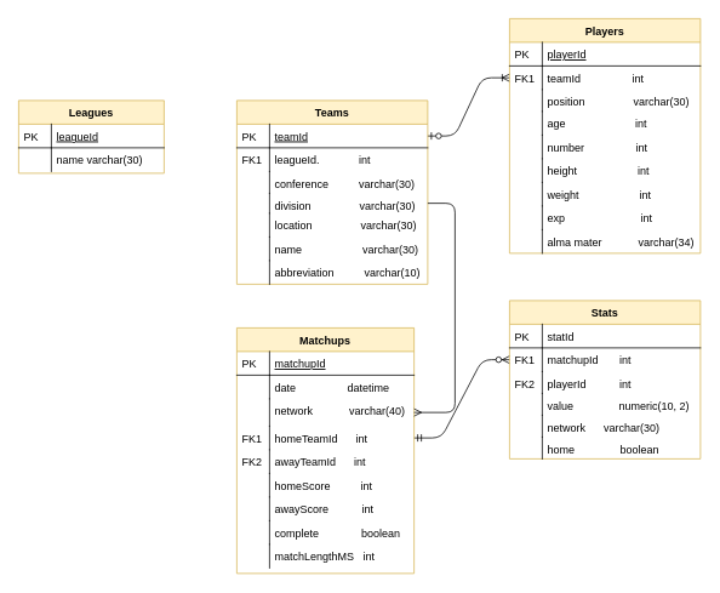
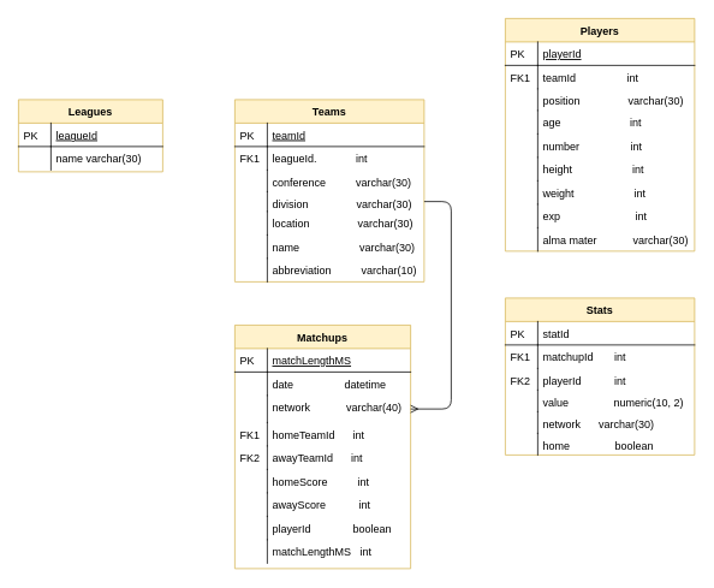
  <mxCell id="0" />
  <mxCell id="1" parent="0" />
  <mxCell id="2" value="Leagues" style="swimlane;fontStyle=1;childLayout=stackLayout;horizontal=1;startSize=26;horizontalStack=0;resizeParent=1;resizeLast=0;collapsible=1;marginBottom=0;rounded=0;shadow=0;strokeWidth=1;fillColor=#fff2cc;strokeColor=#d6b656;" parent="1" vertex="1"><mxGeometry x="20" y="110" width="160" height="80" as="geometry"><mxRectangle x="20" y="80" width="160" height="26" as="alternateBounds" /></mxGeometry></mxCell>
  <mxCell id="3" value="leagueId" style="shape=partialRectangle;top=0;left=0;right=0;bottom=1;align=left;verticalAlign=top;fillColor=none;spacingLeft=40;spacingRight=4;overflow=hidden;rotatable=0;points=[[0,0.5],[1,0.5]];portConstraint=eastwest;dropTarget=0;rounded=0;shadow=0;strokeWidth=1;fontStyle=4" parent="2" vertex="1"><mxGeometry y="26" width="160" height="26" as="geometry" /></mxCell>
  <mxCell id="4" value="PK" style="shape=partialRectangle;top=0;left=0;bottom=0;fillColor=none;align=left;verticalAlign=top;spacingLeft=4;spacingRight=4;overflow=hidden;rotatable=0;points=[];portConstraint=eastwest;part=1;" parent="3" vertex="1" connectable="0"><mxGeometry width="36" height="26" as="geometry" /></mxCell>
  <mxCell id="5" value="name varchar(30)" style="shape=partialRectangle;top=0;left=0;right=0;bottom=0;align=left;verticalAlign=top;fillColor=none;spacingLeft=40;spacingRight=4;overflow=hidden;rotatable=0;points=[[0,0.5],[1,0.5]];portConstraint=eastwest;dropTarget=0;rounded=0;shadow=0;strokeWidth=1;" parent="2" vertex="1"><mxGeometry y="52" width="160" height="26" as="geometry" /></mxCell>
  <mxCell id="6" value="" style="shape=partialRectangle;top=0;left=0;bottom=0;fillColor=none;align=left;verticalAlign=top;spacingLeft=4;spacingRight=4;overflow=hidden;rotatable=0;points=[];portConstraint=eastwest;part=1;" parent="5" vertex="1" connectable="0"><mxGeometry width="36" height="26" as="geometry" /></mxCell>
- <mxCell id="7" value="" style="edgeStyle=entityRelationEdgeStyle;fontSize=12;html=1;endArrow=ERoneToMany;startArrow=ERzeroToOne;entryX=0;entryY=0.5;entryDx=0;entryDy=0;exitX=1;exitY=0.5;exitDx=0;exitDy=0;" parent="1" source="29" target="12" edge="1"><mxGeometry width="100" height="100" relative="1" as="geometry"><mxPoint x="500" y="120" as="sourcePoint" /><mxPoint x="600" y="20" as="targetPoint" /></mxGeometry></mxCell>
- <mxCell id="8" value="" style="edgeStyle=entityRelationEdgeStyle;fontSize=12;html=1;endArrow=ERzeroToMany;startArrow=ERmandOne;entryX=0;entryY=0.5;entryDx=0;entryDy=0;" parent="1" source="63" target="46" edge="1"><mxGeometry width="100" height="100" relative="1" as="geometry"><mxPoint x="491.5" y="500" as="sourcePoint" /><mxPoint x="580" y="400" as="targetPoint" /></mxGeometry></mxCell>
  <mxCell id="9" value="Players" style="swimlane;fontStyle=1;childLayout=stackLayout;horizontal=1;startSize=26;horizontalStack=0;resizeParent=1;resizeLast=0;collapsible=1;marginBottom=0;rounded=0;shadow=0;strokeWidth=1;fillColor=#fff2cc;strokeColor=#d6b656;" parent="1" vertex="1"><mxGeometry x="560" y="20" width="210" height="258" as="geometry"><mxRectangle x="260" y="80" width="160" height="26" as="alternateBounds" /></mxGeometry></mxCell>
  <mxCell id="10" value="playerId" style="shape=partialRectangle;top=0;left=0;right=0;bottom=1;align=left;verticalAlign=top;fillColor=none;spacingLeft=40;spacingRight=4;overflow=hidden;rotatable=0;points=[[0,0.5],[1,0.5]];portConstraint=eastwest;dropTarget=0;rounded=0;shadow=0;strokeWidth=1;fontStyle=4" parent="9" vertex="1"><mxGeometry y="26" width="210" height="26" as="geometry" /></mxCell>
  <mxCell id="11" value="PK" style="shape=partialRectangle;top=0;left=0;bottom=0;fillColor=none;align=left;verticalAlign=top;spacingLeft=4;spacingRight=4;overflow=hidden;rotatable=0;points=[];portConstraint=eastwest;part=1;" parent="10" vertex="1" connectable="0"><mxGeometry width="36" height="26" as="geometry" /></mxCell>
  <mxCell id="12" value="teamId                 int" style="shape=partialRectangle;top=0;left=0;right=0;bottom=0;align=left;verticalAlign=top;fillColor=none;spacingLeft=40;spacingRight=4;overflow=hidden;rotatable=0;points=[[0,0.5],[1,0.5]];portConstraint=eastwest;dropTarget=0;rounded=0;shadow=0;strokeWidth=1;" parent="9" vertex="1"><mxGeometry y="52" width="210" height="26" as="geometry" /></mxCell>
  <mxCell id="13" value="FK1" style="shape=partialRectangle;top=0;left=0;bottom=0;fillColor=none;align=left;verticalAlign=top;spacingLeft=4;spacingRight=4;overflow=hidden;rotatable=0;points=[];portConstraint=eastwest;part=1;" parent="12" vertex="1" connectable="0"><mxGeometry width="36" height="26" as="geometry" /></mxCell>
  <mxCell id="14" value="position                varchar(30)" style="shape=partialRectangle;top=0;left=0;right=0;bottom=0;align=left;verticalAlign=top;fillColor=none;spacingLeft=40;spacingRight=4;overflow=hidden;rotatable=0;points=[[0,0.5],[1,0.5]];portConstraint=eastwest;dropTarget=0;rounded=0;shadow=0;strokeWidth=1;" parent="9" vertex="1"><mxGeometry y="78" width="210" height="24" as="geometry" /></mxCell>
  <mxCell id="15" value="" style="shape=partialRectangle;top=0;left=0;bottom=0;fillColor=none;align=left;verticalAlign=top;spacingLeft=4;spacingRight=4;overflow=hidden;rotatable=0;points=[];portConstraint=eastwest;part=1;" parent="14" vertex="1" connectable="0"><mxGeometry width="36" height="24" as="geometry" /></mxCell>
  <mxCell id="16" value="age                       int" style="shape=partialRectangle;top=0;left=0;right=0;bottom=0;align=left;verticalAlign=top;fillColor=none;spacingLeft=40;spacingRight=4;overflow=hidden;rotatable=0;points=[[0,0.5],[1,0.5]];portConstraint=eastwest;dropTarget=0;rounded=0;shadow=0;strokeWidth=1;" parent="9" vertex="1"><mxGeometry y="102" width="210" height="26" as="geometry" /></mxCell>
  <mxCell id="17" value="" style="shape=partialRectangle;top=0;left=0;bottom=0;fillColor=none;align=left;verticalAlign=top;spacingLeft=4;spacingRight=4;overflow=hidden;rotatable=0;points=[];portConstraint=eastwest;part=1;" parent="16" vertex="1" connectable="0"><mxGeometry width="36" height="26" as="geometry" /></mxCell>
  <mxCell id="18" value="number                 int" style="shape=partialRectangle;top=0;left=0;right=0;bottom=0;align=left;verticalAlign=top;fillColor=none;spacingLeft=40;spacingRight=4;overflow=hidden;rotatable=0;points=[[0,0.5],[1,0.5]];portConstraint=eastwest;dropTarget=0;rounded=0;shadow=0;strokeWidth=1;" parent="9" vertex="1"><mxGeometry y="128" width="210" height="26" as="geometry" /></mxCell>
  <mxCell id="19" value="" style="shape=partialRectangle;top=0;left=0;bottom=0;fillColor=none;align=left;verticalAlign=top;spacingLeft=4;spacingRight=4;overflow=hidden;rotatable=0;points=[];portConstraint=eastwest;part=1;" parent="18" vertex="1" connectable="0"><mxGeometry width="36" height="26" as="geometry" /></mxCell>
  <mxCell id="20" value="height                    int" style="shape=partialRectangle;top=0;left=0;right=0;bottom=0;align=left;verticalAlign=top;fillColor=none;spacingLeft=40;spacingRight=4;overflow=hidden;rotatable=0;points=[[0,0.5],[1,0.5]];portConstraint=eastwest;dropTarget=0;rounded=0;shadow=0;strokeWidth=1;" parent="9" vertex="1"><mxGeometry y="154" width="210" height="26" as="geometry" /></mxCell>
  <mxCell id="21" value="" style="shape=partialRectangle;top=0;left=0;bottom=0;fillColor=none;align=left;verticalAlign=top;spacingLeft=4;spacingRight=4;overflow=hidden;rotatable=0;points=[];portConstraint=eastwest;part=1;" parent="20" vertex="1" connectable="0"><mxGeometry width="36" height="26" as="geometry" /></mxCell>
  <mxCell id="22" value="weight                    int" style="shape=partialRectangle;top=0;left=0;right=0;bottom=0;align=left;verticalAlign=top;fillColor=none;spacingLeft=40;spacingRight=4;overflow=hidden;rotatable=0;points=[[0,0.5],[1,0.5]];portConstraint=eastwest;dropTarget=0;rounded=0;shadow=0;strokeWidth=1;" parent="9" vertex="1"><mxGeometry y="180" width="210" height="26" as="geometry" /></mxCell>
  <mxCell id="23" value="" style="shape=partialRectangle;top=0;left=0;bottom=0;fillColor=none;align=left;verticalAlign=top;spacingLeft=4;spacingRight=4;overflow=hidden;rotatable=0;points=[];portConstraint=eastwest;part=1;" parent="22" vertex="1" connectable="0"><mxGeometry width="36" height="26" as="geometry" /></mxCell>
  <mxCell id="24" value="exp                         int" style="shape=partialRectangle;top=0;left=0;right=0;bottom=0;align=left;verticalAlign=top;fillColor=none;spacingLeft=40;spacingRight=4;overflow=hidden;rotatable=0;points=[[0,0.5],[1,0.5]];portConstraint=eastwest;dropTarget=0;rounded=0;shadow=0;strokeWidth=1;" parent="9" vertex="1"><mxGeometry y="206" width="210" height="26" as="geometry" /></mxCell>
  <mxCell id="25" value="" style="shape=partialRectangle;top=0;left=0;bottom=0;fillColor=none;align=left;verticalAlign=top;spacingLeft=4;spacingRight=4;overflow=hidden;rotatable=0;points=[];portConstraint=eastwest;part=1;" parent="24" vertex="1" connectable="0"><mxGeometry width="36" height="26" as="geometry" /></mxCell>
- <mxCell id="26" value="alma mater            varchar(34)" style="shape=partialRectangle;top=0;left=0;right=0;bottom=0;align=left;verticalAlign=top;fillColor=none;spacingLeft=40;spacingRight=4;overflow=hidden;rotatable=0;points=[[0,0.5],[1,0.5]];portConstraint=eastwest;dropTarget=0;rounded=0;shadow=0;strokeWidth=1;" parent="9" vertex="1"><mxGeometry y="232" width="210" height="26" as="geometry" /></mxCell>
+ <mxCell id="26" value="alma mater            varchar(30)" style="shape=partialRectangle;top=0;left=0;right=0;bottom=0;align=left;verticalAlign=top;fillColor=none;spacingLeft=40;spacingRight=4;overflow=hidden;rotatable=0;points=[[0,0.5],[1,0.5]];portConstraint=eastwest;dropTarget=0;rounded=0;shadow=0;strokeWidth=1;" parent="9" vertex="1"><mxGeometry y="232" width="210" height="26" as="geometry" /></mxCell>
  <mxCell id="27" value="" style="shape=partialRectangle;top=0;left=0;bottom=0;fillColor=none;align=left;verticalAlign=top;spacingLeft=4;spacingRight=4;overflow=hidden;rotatable=0;points=[];portConstraint=eastwest;part=1;" parent="26" vertex="1" connectable="0"><mxGeometry width="36" height="26" as="geometry" /></mxCell>
  <mxCell id="28" value="Teams" style="swimlane;fontStyle=1;childLayout=stackLayout;horizontal=1;startSize=26;horizontalStack=0;resizeParent=1;resizeLast=0;collapsible=1;marginBottom=0;rounded=0;shadow=0;strokeWidth=1;fillColor=#fff2cc;strokeColor=#d6b656;" parent="1" vertex="1"><mxGeometry x="260" y="110" width="210" height="202" as="geometry"><mxRectangle x="260" y="80" width="160" height="26" as="alternateBounds" /></mxGeometry></mxCell>
  <mxCell id="29" value="teamId" style="shape=partialRectangle;top=0;left=0;right=0;bottom=1;align=left;verticalAlign=top;fillColor=none;spacingLeft=40;spacingRight=4;overflow=hidden;rotatable=0;points=[[0,0.5],[1,0.5]];portConstraint=eastwest;dropTarget=0;rounded=0;shadow=0;strokeWidth=1;fontStyle=4" parent="28" vertex="1"><mxGeometry y="26" width="210" height="26" as="geometry" /></mxCell>
  <mxCell id="30" value="PK" style="shape=partialRectangle;top=0;left=0;bottom=0;fillColor=none;align=left;verticalAlign=top;spacingLeft=4;spacingRight=4;overflow=hidden;rotatable=0;points=[];portConstraint=eastwest;part=1;" parent="29" vertex="1" connectable="0"><mxGeometry width="36" height="26" as="geometry" /></mxCell>
  <mxCell id="31" value="leagueId.             int" style="shape=partialRectangle;top=0;left=0;right=0;bottom=0;align=left;verticalAlign=top;fillColor=none;spacingLeft=40;spacingRight=4;overflow=hidden;rotatable=0;points=[[0,0.5],[1,0.5]];portConstraint=eastwest;dropTarget=0;rounded=0;shadow=0;strokeWidth=1;" parent="28" vertex="1"><mxGeometry y="52" width="210" height="26" as="geometry" /></mxCell>
  <mxCell id="32" value="FK1" style="shape=partialRectangle;top=0;left=0;bottom=0;fillColor=none;align=left;verticalAlign=top;spacingLeft=4;spacingRight=4;overflow=hidden;rotatable=0;points=[];portConstraint=eastwest;part=1;" parent="31" vertex="1" connectable="0"><mxGeometry width="36" height="26" as="geometry" /></mxCell>
  <mxCell id="33" value="conference          varchar(30)&#10;" style="shape=partialRectangle;top=0;left=0;right=0;bottom=0;align=left;verticalAlign=top;fillColor=none;spacingLeft=40;spacingRight=4;overflow=hidden;rotatable=0;points=[[0,0.5],[1,0.5]];portConstraint=eastwest;dropTarget=0;rounded=0;shadow=0;strokeWidth=1;" parent="28" vertex="1"><mxGeometry y="78" width="210" height="24" as="geometry" /></mxCell>
  <mxCell id="34" value="" style="shape=partialRectangle;top=0;left=0;bottom=0;fillColor=none;align=left;verticalAlign=top;spacingLeft=4;spacingRight=4;overflow=hidden;rotatable=0;points=[];portConstraint=eastwest;part=1;" parent="33" vertex="1" connectable="0"><mxGeometry width="36" height="24" as="geometry" /></mxCell>
  <mxCell id="35" value="division                varchar(30)" style="shape=partialRectangle;top=0;left=0;right=0;bottom=0;align=left;verticalAlign=top;fillColor=none;spacingLeft=40;spacingRight=4;overflow=hidden;rotatable=0;points=[[0,0.5],[1,0.5]];portConstraint=eastwest;dropTarget=0;rounded=0;shadow=0;strokeWidth=1;" parent="28" vertex="1"><mxGeometry y="102" width="210" height="22" as="geometry" /></mxCell>
  <mxCell id="36" value="" style="shape=partialRectangle;top=0;left=0;bottom=0;fillColor=none;align=left;verticalAlign=top;spacingLeft=4;spacingRight=4;overflow=hidden;rotatable=0;points=[];portConstraint=eastwest;part=1;" parent="35" vertex="1" connectable="0"><mxGeometry width="36" height="22" as="geometry" /></mxCell>
  <mxCell id="37" value="location                varchar(30)" style="shape=partialRectangle;top=0;left=0;right=0;bottom=0;align=left;verticalAlign=top;fillColor=none;spacingLeft=40;spacingRight=4;overflow=hidden;rotatable=0;points=[[0,0.5],[1,0.5]];portConstraint=eastwest;dropTarget=0;rounded=0;shadow=0;strokeWidth=1;" parent="28" vertex="1"><mxGeometry y="124" width="210" height="26" as="geometry" /></mxCell>
  <mxCell id="38" value="" style="shape=partialRectangle;top=0;left=0;bottom=0;fillColor=none;align=left;verticalAlign=top;spacingLeft=4;spacingRight=4;overflow=hidden;rotatable=0;points=[];portConstraint=eastwest;part=1;" parent="37" vertex="1" connectable="0"><mxGeometry width="36" height="26" as="geometry" /></mxCell>
  <mxCell id="39" value="name                    varchar(30)" style="shape=partialRectangle;top=0;left=0;right=0;bottom=0;align=left;verticalAlign=top;fillColor=none;spacingLeft=40;spacingRight=4;overflow=hidden;rotatable=0;points=[[0,0.5],[1,0.5]];portConstraint=eastwest;dropTarget=0;rounded=0;shadow=0;strokeWidth=1;" parent="28" vertex="1"><mxGeometry y="150" width="210" height="26" as="geometry" /></mxCell>
  <mxCell id="40" value="" style="shape=partialRectangle;top=0;left=0;bottom=0;fillColor=none;align=left;verticalAlign=top;spacingLeft=4;spacingRight=4;overflow=hidden;rotatable=0;points=[];portConstraint=eastwest;part=1;" parent="39" vertex="1" connectable="0"><mxGeometry width="36" height="26" as="geometry" /></mxCell>
  <mxCell id="41" value="abbreviation          varchar(10)" style="shape=partialRectangle;top=0;left=0;right=0;bottom=0;align=left;verticalAlign=top;fillColor=none;spacingLeft=40;spacingRight=4;overflow=hidden;rotatable=0;points=[[0,0.5],[1,0.5]];portConstraint=eastwest;dropTarget=0;rounded=0;shadow=0;strokeWidth=1;" parent="28" vertex="1"><mxGeometry y="176" width="210" height="26" as="geometry" /></mxCell>
  <mxCell id="42" value="" style="shape=partialRectangle;top=0;left=0;bottom=0;fillColor=none;align=left;verticalAlign=top;spacingLeft=4;spacingRight=4;overflow=hidden;rotatable=0;points=[];portConstraint=eastwest;part=1;" parent="41" vertex="1" connectable="0"><mxGeometry width="36" height="26" as="geometry" /></mxCell>
  <mxCell id="43" value="Stats" style="swimlane;fontStyle=1;childLayout=stackLayout;horizontal=1;startSize=26;horizontalStack=0;resizeParent=1;resizeLast=0;collapsible=1;marginBottom=0;rounded=0;shadow=0;strokeWidth=1;fillColor=#fff2cc;strokeColor=#d6b656;" parent="1" vertex="1"><mxGeometry x="560" y="330" width="210" height="174" as="geometry"><mxRectangle x="260" y="80" width="160" height="26" as="alternateBounds" /></mxGeometry></mxCell>
  <mxCell id="44" value="statId" style="shape=partialRectangle;top=0;left=0;right=0;bottom=1;align=left;verticalAlign=top;fillColor=none;spacingLeft=40;spacingRight=4;overflow=hidden;rotatable=0;points=[[0,0.5],[1,0.5]];portConstraint=eastwest;dropTarget=0;rounded=0;shadow=0;strokeWidth=1;fontStyle=0" parent="43" vertex="1"><mxGeometry y="26" width="210" height="26" as="geometry" /></mxCell>
  <mxCell id="45" value="PK" style="shape=partialRectangle;top=0;left=0;bottom=0;fillColor=none;align=left;verticalAlign=top;spacingLeft=4;spacingRight=4;overflow=hidden;rotatable=0;points=[];portConstraint=eastwest;part=1;" parent="44" vertex="1" connectable="0"><mxGeometry width="36" height="26" as="geometry" /></mxCell>
  <mxCell id="46" value="matchupId       int" style="shape=partialRectangle;top=0;left=0;right=0;bottom=0;align=left;verticalAlign=top;fillColor=none;spacingLeft=40;spacingRight=4;overflow=hidden;rotatable=0;points=[[0,0.5],[1,0.5]];portConstraint=eastwest;dropTarget=0;rounded=0;shadow=0;strokeWidth=1;" parent="43" vertex="1"><mxGeometry y="52" width="210" height="26" as="geometry" /></mxCell>
  <mxCell id="47" value="FK1" style="shape=partialRectangle;top=0;left=0;bottom=0;fillColor=none;align=left;verticalAlign=top;spacingLeft=4;spacingRight=4;overflow=hidden;rotatable=0;points=[];portConstraint=eastwest;part=1;" parent="46" vertex="1" connectable="0"><mxGeometry width="36" height="26" as="geometry" /></mxCell>
  <mxCell id="48" value="playerId           int" style="shape=partialRectangle;top=0;left=0;right=0;bottom=0;align=left;verticalAlign=top;fillColor=none;spacingLeft=40;spacingRight=4;overflow=hidden;rotatable=0;points=[[0,0.5],[1,0.5]];portConstraint=eastwest;dropTarget=0;rounded=0;shadow=0;strokeWidth=1;" parent="43" vertex="1"><mxGeometry y="78" width="210" height="24" as="geometry" /></mxCell>
  <mxCell id="49" value="FK2" style="shape=partialRectangle;top=0;left=0;bottom=0;fillColor=none;align=left;verticalAlign=top;spacingLeft=4;spacingRight=4;overflow=hidden;rotatable=0;points=[];portConstraint=eastwest;part=1;" parent="48" vertex="1" connectable="0"><mxGeometry width="36" height="24" as="geometry" /></mxCell>
  <mxCell id="50" value="value               numeric(10, 2)" style="shape=partialRectangle;top=0;left=0;right=0;bottom=0;align=left;verticalAlign=top;fillColor=none;spacingLeft=40;spacingRight=4;overflow=hidden;rotatable=0;points=[[0,0.5],[1,0.5]];portConstraint=eastwest;dropTarget=0;rounded=0;shadow=0;strokeWidth=1;" parent="43" vertex="1"><mxGeometry y="102" width="210" height="24" as="geometry" /></mxCell>
  <mxCell id="51" value="" style="shape=partialRectangle;top=0;left=0;bottom=0;fillColor=none;align=left;verticalAlign=top;spacingLeft=4;spacingRight=4;overflow=hidden;rotatable=0;points=[];portConstraint=eastwest;part=1;" parent="50" vertex="1" connectable="0"><mxGeometry width="36" height="24" as="geometry" /></mxCell>
  <mxCell id="52" value="network      varchar(30)" style="shape=partialRectangle;top=0;left=0;right=0;bottom=0;align=left;verticalAlign=top;fillColor=none;spacingLeft=40;spacingRight=4;overflow=hidden;rotatable=0;points=[[0,0.5],[1,0.5]];portConstraint=eastwest;dropTarget=0;rounded=0;shadow=0;strokeWidth=1;" parent="43" vertex="1"><mxGeometry y="126" width="210" height="24" as="geometry" /></mxCell>
  <mxCell id="53" value="" style="shape=partialRectangle;top=0;left=0;bottom=0;fillColor=none;align=left;verticalAlign=top;spacingLeft=4;spacingRight=4;overflow=hidden;rotatable=0;points=[];portConstraint=eastwest;part=1;" parent="52" vertex="1" connectable="0"><mxGeometry width="36" height="24" as="geometry" /></mxCell>
  <mxCell id="54" value="home               boolean" style="shape=partialRectangle;top=0;left=0;right=0;bottom=0;align=left;verticalAlign=top;fillColor=none;spacingLeft=40;spacingRight=4;overflow=hidden;rotatable=0;points=[[0,0.5],[1,0.5]];portConstraint=eastwest;dropTarget=0;rounded=0;shadow=0;strokeWidth=1;" parent="43" vertex="1"><mxGeometry y="150" width="210" height="24" as="geometry" /></mxCell>
  <mxCell id="55" value="" style="shape=partialRectangle;top=0;left=0;bottom=0;fillColor=none;align=left;verticalAlign=top;spacingLeft=4;spacingRight=4;overflow=hidden;rotatable=0;points=[];portConstraint=eastwest;part=1;" parent="54" vertex="1" connectable="0"><mxGeometry width="36" height="24" as="geometry" /></mxCell>
  <mxCell id="56" value="Matchups" style="swimlane;fontStyle=1;childLayout=stackLayout;horizontal=1;startSize=26;horizontalStack=0;resizeParent=1;resizeLast=0;collapsible=1;marginBottom=0;rounded=0;shadow=0;strokeWidth=1;fillColor=#fff2cc;strokeColor=#d6b656;" parent="1" vertex="1"><mxGeometry x="260" y="360" width="195" height="270" as="geometry"><mxRectangle x="260" y="270" width="160" height="26" as="alternateBounds" /></mxGeometry></mxCell>
- <mxCell id="57" value="matchupId" style="shape=partialRectangle;top=0;left=0;right=0;bottom=1;align=left;verticalAlign=top;fillColor=none;spacingLeft=40;spacingRight=4;overflow=hidden;rotatable=0;points=[[0,0.5],[1,0.5]];portConstraint=eastwest;dropTarget=0;rounded=0;shadow=0;strokeWidth=1;fontStyle=4" parent="56" vertex="1"><mxGeometry y="26" width="195" height="26" as="geometry" /></mxCell>
+ <mxCell id="57" value="matchLengthMS" style="shape=partialRectangle;top=0;left=0;right=0;bottom=1;align=left;verticalAlign=top;fillColor=none;spacingLeft=40;spacingRight=4;overflow=hidden;rotatable=0;points=[[0,0.5],[1,0.5]];portConstraint=eastwest;dropTarget=0;rounded=0;shadow=0;strokeWidth=1;fontStyle=4" parent="56" vertex="1"><mxGeometry y="26" width="195" height="26" as="geometry" /></mxCell>
  <mxCell id="58" value="PK" style="shape=partialRectangle;top=0;left=0;bottom=0;fillColor=none;align=left;verticalAlign=top;spacingLeft=4;spacingRight=4;overflow=hidden;rotatable=0;points=[];portConstraint=eastwest;part=1;" parent="57" vertex="1" connectable="0"><mxGeometry width="36" height="26" as="geometry" /></mxCell>
  <mxCell id="59" value="date                 datetime" style="shape=partialRectangle;top=0;left=0;right=0;bottom=0;align=left;verticalAlign=top;fillColor=none;spacingLeft=40;spacingRight=4;overflow=hidden;rotatable=0;points=[[0,0.5],[1,0.5]];portConstraint=eastwest;dropTarget=0;rounded=0;shadow=0;strokeWidth=1;" parent="56" vertex="1"><mxGeometry y="52" width="195" height="26" as="geometry" /></mxCell>
  <mxCell id="60" value="" style="shape=partialRectangle;top=0;left=0;bottom=0;fillColor=none;align=left;verticalAlign=top;spacingLeft=4;spacingRight=4;overflow=hidden;rotatable=0;points=[];portConstraint=eastwest;part=1;" parent="59" vertex="1" connectable="0"><mxGeometry width="36" height="26" as="geometry" /></mxCell>
  <mxCell id="61" value="network            varchar(40)" style="shape=partialRectangle;top=0;left=0;right=0;bottom=0;align=left;verticalAlign=top;fillColor=none;spacingLeft=40;spacingRight=4;overflow=hidden;rotatable=0;points=[[0,0.5],[1,0.5]];portConstraint=eastwest;dropTarget=0;rounded=0;shadow=0;strokeWidth=1;" parent="56" vertex="1"><mxGeometry y="78" width="195" height="30" as="geometry" /></mxCell>
  <mxCell id="62" value="" style="shape=partialRectangle;top=0;left=0;bottom=0;fillColor=none;align=left;verticalAlign=top;spacingLeft=4;spacingRight=4;overflow=hidden;rotatable=0;points=[];portConstraint=eastwest;part=1;" parent="61" vertex="1" connectable="0"><mxGeometry width="36" height="30.0" as="geometry" /></mxCell>
  <mxCell id="63" value="homeTeamId      int" style="shape=partialRectangle;top=0;left=0;right=0;bottom=0;align=left;verticalAlign=top;fillColor=none;spacingLeft=40;spacingRight=4;overflow=hidden;rotatable=0;points=[[0,0.5],[1,0.5]];portConstraint=eastwest;dropTarget=0;rounded=0;shadow=0;strokeWidth=1;" parent="56" vertex="1"><mxGeometry y="108" width="195" height="26" as="geometry" /></mxCell>
  <mxCell id="64" value="FK1" style="shape=partialRectangle;top=0;left=0;bottom=0;fillColor=none;align=left;verticalAlign=top;spacingLeft=4;spacingRight=4;overflow=hidden;rotatable=0;points=[];portConstraint=eastwest;part=1;" parent="63" vertex="1" connectable="0"><mxGeometry width="36" height="26" as="geometry" /></mxCell>
  <mxCell id="65" value="awayTeamId      int" style="shape=partialRectangle;top=0;left=0;right=0;bottom=0;align=left;verticalAlign=top;fillColor=none;spacingLeft=40;spacingRight=4;overflow=hidden;rotatable=0;points=[[0,0.5],[1,0.5]];portConstraint=eastwest;dropTarget=0;rounded=0;shadow=0;strokeWidth=1;" parent="56" vertex="1"><mxGeometry y="134" width="195" height="26" as="geometry" /></mxCell>
  <mxCell id="66" value="FK2" style="shape=partialRectangle;top=0;left=0;bottom=0;fillColor=none;align=left;verticalAlign=top;spacingLeft=4;spacingRight=4;overflow=hidden;rotatable=0;points=[];portConstraint=eastwest;part=1;" parent="65" vertex="1" connectable="0"><mxGeometry width="36" height="26" as="geometry" /></mxCell>
  <mxCell id="67" value="homeScore          int" style="shape=partialRectangle;top=0;left=0;right=0;bottom=0;align=left;verticalAlign=top;fillColor=none;spacingLeft=40;spacingRight=4;overflow=hidden;rotatable=0;points=[[0,0.5],[1,0.5]];portConstraint=eastwest;dropTarget=0;rounded=0;shadow=0;strokeWidth=1;" parent="56" vertex="1"><mxGeometry y="160" width="195" height="26" as="geometry" /></mxCell>
  <mxCell id="68" value="" style="shape=partialRectangle;top=0;left=0;bottom=0;fillColor=none;align=left;verticalAlign=top;spacingLeft=4;spacingRight=4;overflow=hidden;rotatable=0;points=[];portConstraint=eastwest;part=1;" parent="67" vertex="1" connectable="0"><mxGeometry width="36" height="26" as="geometry" /></mxCell>
  <mxCell id="69" value="awayScore           int" style="shape=partialRectangle;top=0;left=0;right=0;bottom=0;align=left;verticalAlign=top;fillColor=none;spacingLeft=40;spacingRight=4;overflow=hidden;rotatable=0;points=[[0,0.5],[1,0.5]];portConstraint=eastwest;dropTarget=0;rounded=0;shadow=0;strokeWidth=1;" parent="56" vertex="1"><mxGeometry y="186" width="195" height="26" as="geometry" /></mxCell>
  <mxCell id="70" value="" style="shape=partialRectangle;top=0;left=0;bottom=0;fillColor=none;align=left;verticalAlign=top;spacingLeft=4;spacingRight=4;overflow=hidden;rotatable=0;points=[];portConstraint=eastwest;part=1;" parent="69" vertex="1" connectable="0"><mxGeometry width="36" height="26" as="geometry" /></mxCell>
- <mxCell id="71" value="complete              boolean" style="shape=partialRectangle;top=0;left=0;right=0;bottom=0;align=left;verticalAlign=top;fillColor=none;spacingLeft=40;spacingRight=4;overflow=hidden;rotatable=0;points=[[0,0.5],[1,0.5]];portConstraint=eastwest;dropTarget=0;rounded=0;shadow=0;strokeWidth=1;" parent="56" vertex="1"><mxGeometry y="212" width="195" height="26" as="geometry" /></mxCell>
+ <mxCell id="71" value="playerId              boolean" style="shape=partialRectangle;top=0;left=0;right=0;bottom=0;align=left;verticalAlign=top;fillColor=none;spacingLeft=40;spacingRight=4;overflow=hidden;rotatable=0;points=[[0,0.5],[1,0.5]];portConstraint=eastwest;dropTarget=0;rounded=0;shadow=0;strokeWidth=1;" parent="56" vertex="1"><mxGeometry y="212" width="195" height="26" as="geometry" /></mxCell>
  <mxCell id="72" value="" style="shape=partialRectangle;top=0;left=0;bottom=0;fillColor=none;align=left;verticalAlign=top;spacingLeft=4;spacingRight=4;overflow=hidden;rotatable=0;points=[];portConstraint=eastwest;part=1;" parent="71" vertex="1" connectable="0"><mxGeometry width="36" height="26" as="geometry" /></mxCell>
  <mxCell id="73" value="matchLengthMS   int" style="shape=partialRectangle;top=0;left=0;right=0;bottom=0;align=left;verticalAlign=top;fillColor=none;spacingLeft=40;spacingRight=4;overflow=hidden;rotatable=0;points=[[0,0.5],[1,0.5]];portConstraint=eastwest;dropTarget=0;rounded=0;shadow=0;strokeWidth=1;" parent="56" vertex="1"><mxGeometry y="238" width="195" height="26" as="geometry" /></mxCell>
  <mxCell id="74" value="" style="shape=partialRectangle;top=0;left=0;bottom=0;fillColor=none;align=left;verticalAlign=top;spacingLeft=4;spacingRight=4;overflow=hidden;rotatable=0;points=[];portConstraint=eastwest;part=1;" parent="73" vertex="1" connectable="0"><mxGeometry width="36" height="26" as="geometry" /></mxCell>
  <mxCell id="75" value="" style="edgeStyle=entityRelationEdgeStyle;fontSize=12;html=1;endArrow=ERmany;" parent="1" source="35" target="61" edge="1"><mxGeometry width="100" height="100" relative="1" as="geometry"><mxPoint x="492.5" y="520" as="sourcePoint" /><mxPoint x="470" y="201" as="targetPoint" /></mxGeometry></mxCell>
